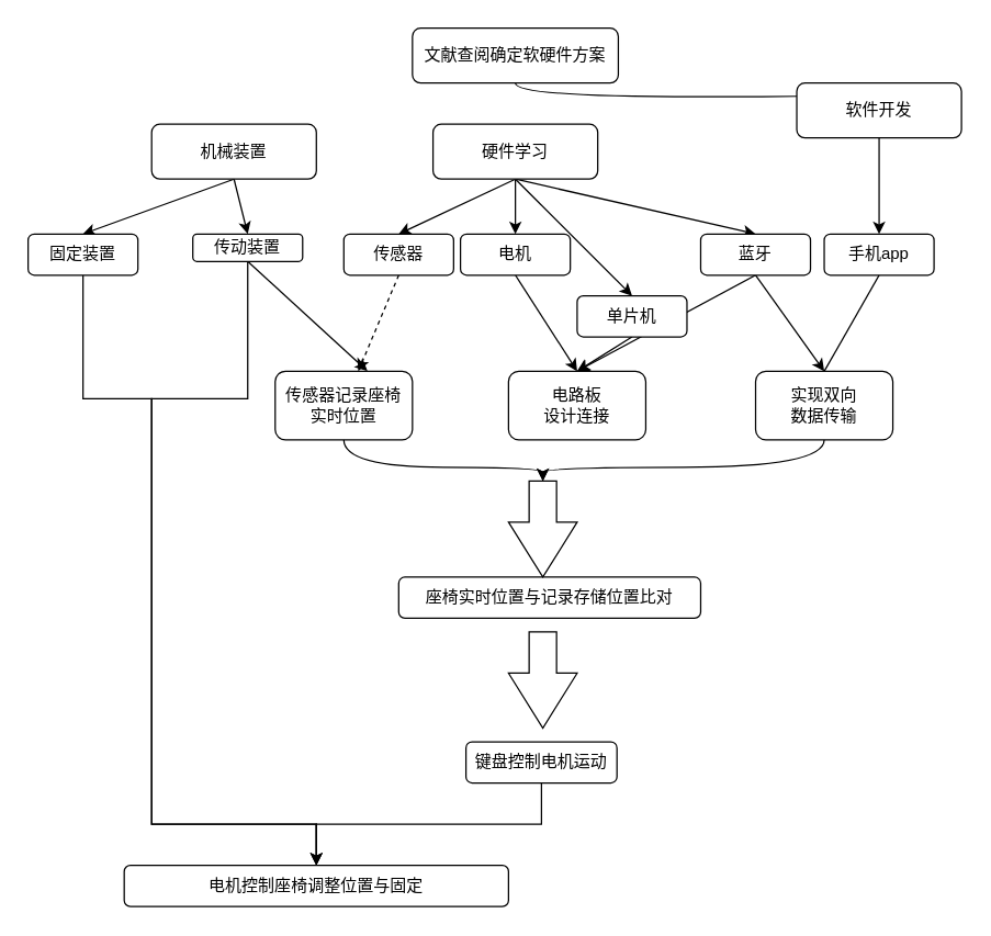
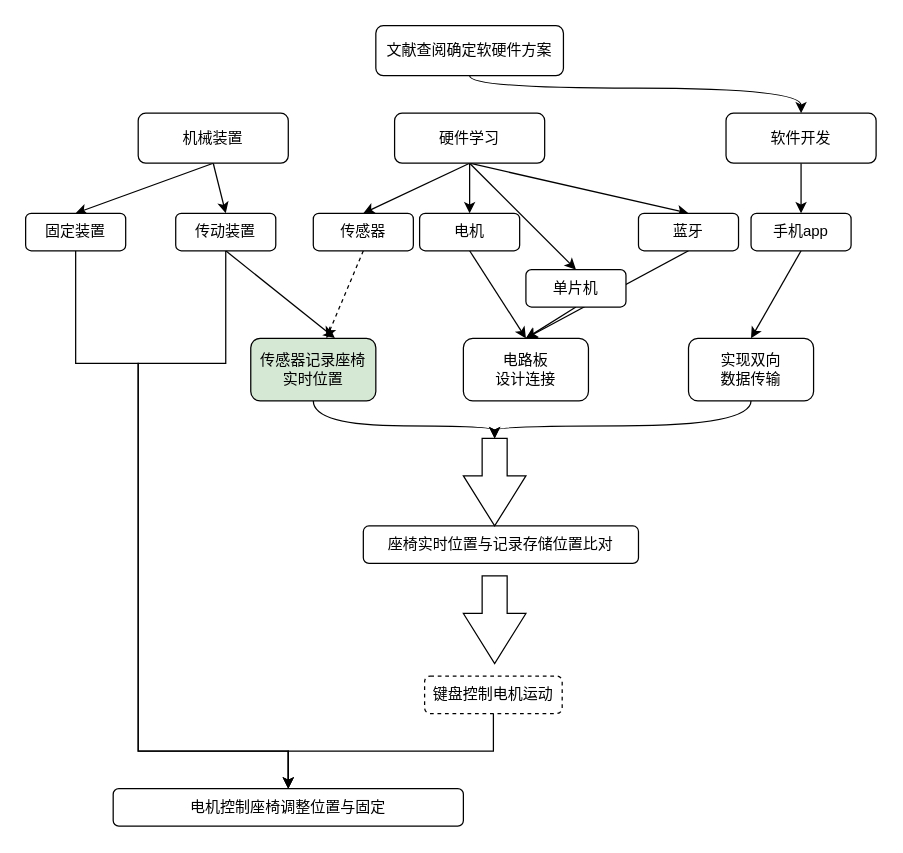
  <mxCell id="0" />
  <mxCell id="1" parent="0" />
  <mxCell id="2" style="edgeStyle=orthogonalEdgeStyle;curved=1;rounded=0;orthogonalLoop=1;jettySize=auto;html=1;exitX=0.5;exitY=1;exitDx=0;exitDy=0;entryX=0.5;entryY=0;entryDx=0;entryDy=0;" edge="1" parent="1" source="3" target="13"><mxGeometry relative="1" as="geometry"><Array as="points"><mxPoint x="375" y="70" /><mxPoint x="640" y="70" /></Array></mxGeometry></mxCell>
  <mxCell id="3" value="文献查阅确定软硬件方案" style="rounded=1;whiteSpace=wrap;html=1;" vertex="1" parent="1"><mxGeometry x="300" y="20" width="150" height="40" as="geometry" /></mxCell>
  <mxCell id="4" style="rounded=0;orthogonalLoop=1;jettySize=auto;html=1;entryX=0.5;entryY=0;entryDx=0;entryDy=0;exitX=0.5;exitY=1;exitDx=0;exitDy=0;" edge="1" parent="1" source="6" target="15"><mxGeometry relative="1" as="geometry"><mxPoint x="180" y="130" as="sourcePoint" /></mxGeometry></mxCell>
  <mxCell id="5" style="edgeStyle=none;rounded=0;orthogonalLoop=1;jettySize=auto;html=1;exitX=0.5;exitY=1;exitDx=0;exitDy=0;entryX=0.5;entryY=0;entryDx=0;entryDy=0;" edge="1" parent="1" source="6" target="18"><mxGeometry relative="1" as="geometry" /></mxCell>
  <mxCell id="6" value="机械装置" style="whiteSpace=wrap;html=1;rounded=1;" vertex="1" parent="1"><mxGeometry x="110" y="90" width="120" height="40" as="geometry" /></mxCell>
  <mxCell id="7" style="edgeStyle=none;rounded=0;orthogonalLoop=1;jettySize=auto;html=1;exitX=0.5;exitY=1;exitDx=0;exitDy=0;entryX=0.5;entryY=0;entryDx=0;entryDy=0;" edge="1" parent="1" source="11" target="27"><mxGeometry relative="1" as="geometry" /></mxCell>
  <mxCell id="8" style="edgeStyle=none;rounded=0;orthogonalLoop=1;jettySize=auto;html=1;exitX=0.5;exitY=1;exitDx=0;exitDy=0;entryX=0.5;entryY=0;entryDx=0;entryDy=0;" edge="1" parent="1" source="11" target="25"><mxGeometry relative="1" as="geometry" /></mxCell>
  <mxCell id="9" style="edgeStyle=none;rounded=0;orthogonalLoop=1;jettySize=auto;html=1;exitX=0.5;exitY=1;exitDx=0;exitDy=0;entryX=0.5;entryY=0;entryDx=0;entryDy=0;" edge="1" parent="1" source="11" target="23"><mxGeometry relative="1" as="geometry" /></mxCell>
  <mxCell id="10" style="edgeStyle=none;rounded=0;orthogonalLoop=1;jettySize=auto;html=1;exitX=0.5;exitY=1;exitDx=0;exitDy=0;entryX=0.5;entryY=0;entryDx=0;entryDy=0;" edge="1" parent="1" source="11" target="21"><mxGeometry relative="1" as="geometry" /></mxCell>
  <mxCell id="11" value="硬件学习" style="rounded=1;whiteSpace=wrap;html=1;" vertex="1" parent="1"><mxGeometry x="315" y="90" width="120" height="40" as="geometry" /></mxCell>
  <mxCell id="12" style="edgeStyle=none;rounded=0;orthogonalLoop=1;jettySize=auto;html=1;exitX=0.5;exitY=1;exitDx=0;exitDy=0;entryX=0.5;entryY=0;entryDx=0;entryDy=0;" edge="1" parent="1" source="13" target="29"><mxGeometry relative="1" as="geometry" /></mxCell>
- <mxCell id="13" value="软件开发" style="rounded=1;whiteSpace=wrap;html=1;" vertex="1" parent="1"><mxGeometry x="580" y="60" width="120" height="40" as="geometry" /></mxCell>
+ <mxCell id="13" value="软件开发" style="rounded=1;whiteSpace=wrap;html=1;" vertex="1" parent="1"><mxGeometry x="580" y="90" width="120" height="40" as="geometry" /></mxCell>
  <mxCell id="14" style="edgeStyle=orthogonalEdgeStyle;rounded=0;orthogonalLoop=1;jettySize=auto;html=1;exitX=0.5;exitY=1;exitDx=0;exitDy=0;entryX=0.5;entryY=0;entryDx=0;entryDy=0;" edge="1" parent="1" source="15" target="38"><mxGeometry relative="1" as="geometry"><Array as="points"><mxPoint x="60" y="290" /><mxPoint x="110" y="290" /><mxPoint x="110" y="600" /><mxPoint x="230" y="600" /></Array></mxGeometry></mxCell>
  <mxCell id="15" value="固定装置" style="rounded=1;whiteSpace=wrap;html=1;" vertex="1" parent="1"><mxGeometry x="20" y="170" width="80" height="30" as="geometry" /></mxCell>
  <mxCell id="16" style="edgeStyle=none;rounded=0;orthogonalLoop=1;jettySize=auto;html=1;exitX=0.5;exitY=1;exitDx=0;exitDy=0;entryX=0.672;entryY=-0.004;entryDx=0;entryDy=0;entryPerimeter=0;" edge="1" parent="1" source="18" target="34"><mxGeometry relative="1" as="geometry" /></mxCell>
  <mxCell id="17" style="edgeStyle=orthogonalEdgeStyle;rounded=0;orthogonalLoop=1;jettySize=auto;html=1;exitX=0.5;exitY=1;exitDx=0;exitDy=0;" edge="1" parent="1" source="18" target="38"><mxGeometry relative="1" as="geometry"><Array as="points"><mxPoint x="180" y="290" /><mxPoint x="110" y="290" /><mxPoint x="110" y="600" /><mxPoint x="230" y="600" /></Array></mxGeometry></mxCell>
- <mxCell id="18" value="传动装置" style="rounded=1;whiteSpace=wrap;html=1;" vertex="1" parent="1"><mxGeometry x="140" y="170" width="80" height="20" as="geometry" /></mxCell>
- <mxCell id="19" style="edgeStyle=none;rounded=0;orthogonalLoop=1;jettySize=auto;html=1;exitX=0.5;exitY=1;exitDx=0;exitDy=0;entryX=0.5;entryY=0;entryDx=0;entryDy=0;" edge="1" parent="1" source="21" target="36"><mxGeometry relative="1" as="geometry" /></mxCell>
+ <mxCell id="18" value="传动装置" style="rounded=1;whiteSpace=wrap;html=1;" vertex="1" parent="1"><mxGeometry x="140" y="170" width="80" height="30" as="geometry" /></mxCell>
  <mxCell id="20" style="edgeStyle=none;rounded=0;orthogonalLoop=1;jettySize=auto;html=1;exitX=0.5;exitY=1;exitDx=0;exitDy=0;entryX=0.5;entryY=0;entryDx=0;entryDy=0;" edge="1" parent="1" source="21" target="37"><mxGeometry relative="1" as="geometry" /></mxCell>
  <mxCell id="21" value="蓝牙" style="rounded=1;whiteSpace=wrap;html=1;" vertex="1" parent="1"><mxGeometry x="510" y="170" width="80" height="30" as="geometry" /></mxCell>
  <mxCell id="22" style="edgeStyle=none;rounded=0;orthogonalLoop=1;jettySize=auto;html=1;exitX=0.5;exitY=1;exitDx=0;exitDy=0;entryX=0.5;entryY=0;entryDx=0;entryDy=0;" edge="1" parent="1" source="23" target="37"><mxGeometry relative="1" as="geometry" /></mxCell>
  <mxCell id="23" value="单片机" style="rounded=1;whiteSpace=wrap;html=1;" vertex="1" parent="1"><mxGeometry x="420" y="215" width="80" height="30" as="geometry" /></mxCell>
  <mxCell id="24" style="edgeStyle=none;rounded=0;orthogonalLoop=1;jettySize=auto;html=1;exitX=0.5;exitY=1;exitDx=0;exitDy=0;" edge="1" parent="1" source="25"><mxGeometry relative="1" as="geometry"><mxPoint x="420" y="270" as="targetPoint" /></mxGeometry></mxCell>
  <mxCell id="25" value="电机" style="rounded=1;whiteSpace=wrap;html=1;" vertex="1" parent="1"><mxGeometry x="335" y="170" width="80" height="30" as="geometry" /></mxCell>
  <mxCell id="26" style="edgeStyle=none;rounded=0;orthogonalLoop=1;jettySize=auto;html=1;exitX=0.5;exitY=1;exitDx=0;exitDy=0;dashed=1;" edge="1" parent="1" source="27" target="34"><mxGeometry relative="1" as="geometry" /></mxCell>
  <mxCell id="27" value="传感器" style="rounded=1;whiteSpace=wrap;html=1;" vertex="1" parent="1"><mxGeometry x="250" y="170" width="80" height="30" as="geometry" /></mxCell>
- <mxCell id="28" style="edgeStyle=none;rounded=0;orthogonalLoop=1;jettySize=auto;html=1;exitX=0.5;exitY=1;exitDx=0;exitDy=0;entryX=0.5;entryY=0;entryDx=0;entryDy=0;endArrow=none;" edge="1" parent="1" source="29" target="36"><mxGeometry relative="1" as="geometry" /></mxCell>
+ <mxCell id="28" style="edgeStyle=none;rounded=0;orthogonalLoop=1;jettySize=auto;html=1;exitX=0.5;exitY=1;exitDx=0;exitDy=0;entryX=0.5;entryY=0;entryDx=0;entryDy=0;" edge="1" parent="1" source="29" target="36"><mxGeometry relative="1" as="geometry" /></mxCell>
  <mxCell id="29" value="手机app" style="rounded=1;whiteSpace=wrap;html=1;" vertex="1" parent="1"><mxGeometry x="600" y="170" width="80" height="30" as="geometry" /></mxCell>
  <mxCell id="30" style="edgeStyle=orthogonalEdgeStyle;rounded=0;orthogonalLoop=1;jettySize=auto;html=1;exitX=0.5;exitY=1;exitDx=0;exitDy=0;" edge="1" parent="1" source="31" target="38"><mxGeometry relative="1" as="geometry" /></mxCell>
- <mxCell id="31" value="键盘控制电机运动" style="rounded=1;whiteSpace=wrap;html=1;" vertex="1" parent="1"><mxGeometry x="339" y="540" width="110" height="30" as="geometry" /></mxCell>
+ <mxCell id="31" value="键盘控制电机运动" style="rounded=1;whiteSpace=wrap;html=1;dashed=1;" vertex="1" parent="1"><mxGeometry x="339" y="540" width="110" height="30" as="geometry" /></mxCell>
  <mxCell id="32" value="座椅实时位置与记录存储位置比对" style="rounded=1;whiteSpace=wrap;html=1;" vertex="1" parent="1"><mxGeometry x="290" y="420" width="220" height="30" as="geometry" /></mxCell>
  <mxCell id="33" style="edgeStyle=orthogonalEdgeStyle;rounded=0;orthogonalLoop=1;jettySize=auto;html=1;exitX=0.5;exitY=1;exitDx=0;exitDy=0;entryX=0;entryY=0.5;entryDx=0;entryDy=0;entryPerimeter=0;curved=1;" edge="1" parent="1" source="34" target="39"><mxGeometry relative="1" as="geometry"><Array as="points"><mxPoint x="250" y="340" /><mxPoint x="395" y="340" /></Array></mxGeometry></mxCell>
- <mxCell id="34" value="传感器记录座椅&lt;br&gt;实时位置" style="rounded=1;whiteSpace=wrap;html=1;" vertex="1" parent="1"><mxGeometry x="200" y="270" width="100" height="50" as="geometry" /></mxCell>
+ <mxCell id="34" value="传感器记录座椅&lt;br&gt;实时位置" style="rounded=1;whiteSpace=wrap;html=1;fillColor=#d5e8d4;" vertex="1" parent="1"><mxGeometry x="200" y="270" width="100" height="50" as="geometry" /></mxCell>
  <mxCell id="35" style="edgeStyle=orthogonalEdgeStyle;curved=1;rounded=0;orthogonalLoop=1;jettySize=auto;html=1;exitX=0.5;exitY=1;exitDx=0;exitDy=0;entryX=0;entryY=0.5;entryDx=0;entryDy=0;entryPerimeter=0;" edge="1" parent="1" source="36" target="39"><mxGeometry relative="1" as="geometry"><Array as="points"><mxPoint x="600" y="340" /><mxPoint x="395" y="340" /></Array></mxGeometry></mxCell>
  <mxCell id="36" value="实现双向&lt;br&gt;数据传输" style="rounded=1;whiteSpace=wrap;html=1;" vertex="1" parent="1"><mxGeometry x="550" y="270" width="100" height="50" as="geometry" /></mxCell>
  <mxCell id="37" value="电路板&lt;br&gt;设计连接" style="rounded=1;whiteSpace=wrap;html=1;" vertex="1" parent="1"><mxGeometry x="370" y="270" width="100" height="50" as="geometry" /></mxCell>
  <mxCell id="38" value="电机控制座椅调整位置与固定" style="rounded=1;whiteSpace=wrap;html=1;" vertex="1" parent="1"><mxGeometry x="90" y="630" width="280" height="30" as="geometry" /></mxCell>
  <mxCell id="39" value="" style="html=1;shadow=0;dashed=0;align=center;verticalAlign=middle;shape=mxgraph.arrows2.arrow;dy=0.6;dx=40;direction=south;notch=0;" vertex="1" parent="1"><mxGeometry x="370" y="350" width="50" height="70" as="geometry" /></mxCell>
  <mxCell id="40" value="" style="html=1;shadow=0;dashed=0;align=center;verticalAlign=middle;shape=mxgraph.arrows2.arrow;dy=0.6;dx=40;direction=south;notch=0;" vertex="1" parent="1"><mxGeometry x="370" y="460" width="50" height="70" as="geometry" /></mxCell>
